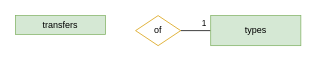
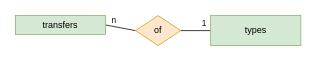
  <mxCell id="0" />
  <mxCell id="1" parent="0" />
+ <mxCell id="2" style="rounded=0;orthogonalLoop=1;jettySize=auto;html=1;exitX=1;exitY=0.5;exitDx=0;exitDy=0;entryX=0;entryY=0.5;entryDx=0;entryDy=0;endArrow=none;startFill=0;" parent="1" source="4" target="8" edge="1"><mxGeometry relative="1" as="geometry"><mxPoint x="320" y="40" as="targetPoint" /></mxGeometry></mxCell>
+ <mxCell id="3" value="n" style="edgeLabel;html=1;align=center;verticalAlign=middle;resizable=0;points=[];labelBackgroundColor=none;" parent="2" vertex="1" connectable="0"><mxGeometry x="0.021" y="1" relative="1" as="geometry"><mxPoint x="-10" y="-9" as="offset" /></mxGeometry></mxCell>
  <mxCell id="4" value="transfers" style="rounded=0;whiteSpace=wrap;html=1;fillColor=#d5e8d4;strokeColor=#82b366;" parent="1" vertex="1"><mxGeometry x="20" y="20" width="120" height="25" as="geometry" /></mxCell>
  <mxCell id="5" style="rounded=0;orthogonalLoop=1;jettySize=auto;html=1;exitX=0;exitY=0.5;exitDx=0;exitDy=0;entryX=1;entryY=0.5;entryDx=0;entryDy=0;endArrow=none;startFill=0;" parent="1" source="7" target="8" edge="1"><mxGeometry relative="1" as="geometry" /></mxCell>
  <mxCell id="6" value="1" style="edgeLabel;html=1;align=center;verticalAlign=middle;resizable=0;points=[];labelBackgroundColor=none;" parent="5" vertex="1" connectable="0"><mxGeometry x="-0.081" relative="1" as="geometry"><mxPoint x="8" y="-10" as="offset" /></mxGeometry></mxCell>
  <mxCell id="7" value="types" style="rounded=0;whiteSpace=wrap;html=1;fillColor=#d5e8d4;strokeColor=#82b366;" parent="1" vertex="1"><mxGeometry x="280" y="20" width="120" height="40" as="geometry" /></mxCell>
- <mxCell id="8" value="of" style="rhombus;whiteSpace=wrap;html=1;fillColor=#ffffff;strokeColor=#d79b00;" parent="1" vertex="1"><mxGeometry x="180" y="20" width="60" height="40" as="geometry" /></mxCell>
+ <mxCell id="8" value="of" style="rhombus;whiteSpace=wrap;html=1;fillColor=#ffe6cc;strokeColor=#d79b00;" parent="1" vertex="1"><mxGeometry x="180" y="20" width="60" height="40" as="geometry" /></mxCell>
